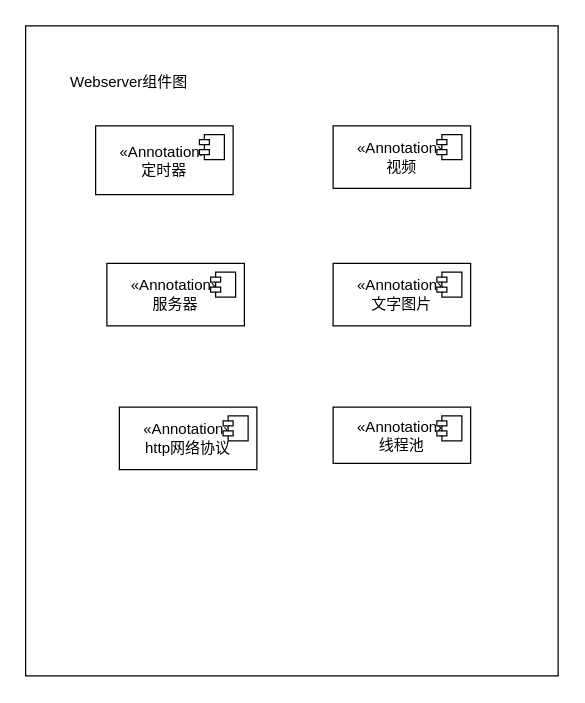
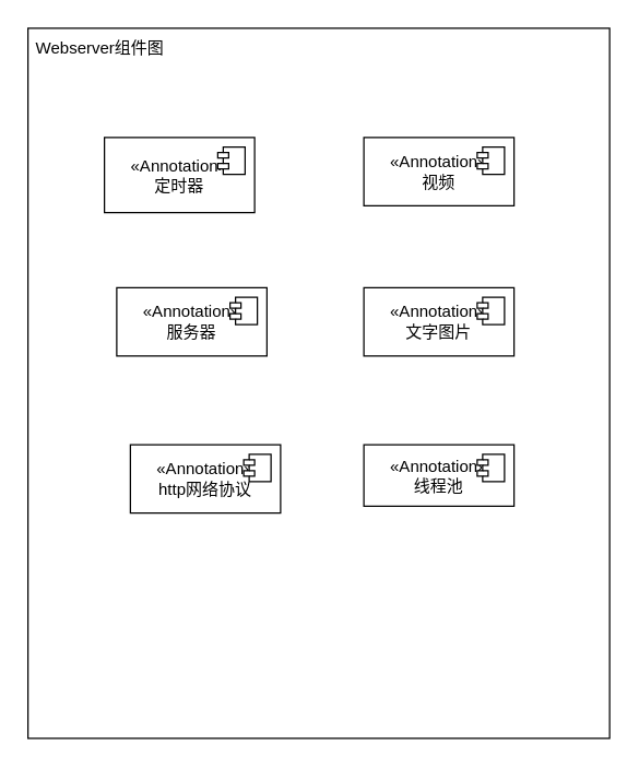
  <mxCell id="0" />
  <mxCell id="1" parent="0" />
  <mxCell id="2" value="" style="rounded=0;whiteSpace=wrap;html=1;" vertex="1" parent="1"><mxGeometry x="20" y="20" width="426" height="520" as="geometry" /></mxCell>
  <mxCell id="3" value="«Annotation»&lt;div&gt;视频&lt;br&gt;&lt;/div&gt;" style="html=1;dropTarget=0;whiteSpace=wrap;" vertex="1" parent="1"><mxGeometry x="266" y="100" width="110" height="50" as="geometry" /></mxCell>
  <mxCell id="4" value="" style="shape=module;jettyWidth=8;jettyHeight=4;" vertex="1" parent="3"><mxGeometry x="1" width="20" height="20" relative="1" as="geometry"><mxPoint x="-27" y="7" as="offset" /></mxGeometry></mxCell>
  <mxCell id="5" value="«Annotation»&lt;div&gt;文字图片&lt;/div&gt;" style="html=1;dropTarget=0;whiteSpace=wrap;" vertex="1" parent="1"><mxGeometry x="266" y="210" width="110" height="50" as="geometry" /></mxCell>
  <mxCell id="6" value="" style="shape=module;jettyWidth=8;jettyHeight=4;" vertex="1" parent="5"><mxGeometry x="1" width="20" height="20" relative="1" as="geometry"><mxPoint x="-27" y="7" as="offset" /></mxGeometry></mxCell>
- <mxCell id="7" value="Webserver组件图" style="text;html=1;align=center;verticalAlign=middle;whiteSpace=wrap;rounded=0;" vertex="1" parent="1"><mxGeometry x="50" y="50" width="106" height="30" as="geometry" /></mxCell>
+ <mxCell id="7" value="Webserver组件图" style="text;html=1;align=center;verticalAlign=middle;whiteSpace=wrap;rounded=0;" vertex="1" parent="1"><mxGeometry x="20" y="20" width="106" height="30" as="geometry" /></mxCell>
  <mxCell id="8" value="«Annotation»&lt;br&gt;&lt;div&gt;线程池&lt;/div&gt;" style="html=1;dropTarget=0;whiteSpace=wrap;" vertex="1" parent="1"><mxGeometry x="266" y="325" width="110" height="45" as="geometry" /></mxCell>
  <mxCell id="9" value="" style="shape=module;jettyWidth=8;jettyHeight=4;" vertex="1" parent="8"><mxGeometry x="1" width="20" height="20" relative="1" as="geometry"><mxPoint x="-27" y="7" as="offset" /></mxGeometry></mxCell>
  <mxCell id="10" value="«Annotation»&lt;div&gt;定时器&lt;/div&gt;" style="html=1;dropTarget=0;whiteSpace=wrap;" vertex="1" parent="1"><mxGeometry x="76" y="100" width="110" height="55" as="geometry" /></mxCell>
  <mxCell id="11" value="" style="shape=module;jettyWidth=8;jettyHeight=4;" vertex="1" parent="10"><mxGeometry x="1" width="20" height="20" relative="1" as="geometry"><mxPoint x="-27" y="7" as="offset" /></mxGeometry></mxCell>
  <mxCell id="12" value="«Annotation»&lt;div&gt;服务器&lt;/div&gt;" style="html=1;dropTarget=0;whiteSpace=wrap;" vertex="1" parent="1"><mxGeometry x="85" y="210" width="110" height="50" as="geometry" /></mxCell>
  <mxCell id="13" value="" style="shape=module;jettyWidth=8;jettyHeight=4;" vertex="1" parent="12"><mxGeometry x="1" width="20" height="20" relative="1" as="geometry"><mxPoint x="-27" y="7" as="offset" /></mxGeometry></mxCell>
  <mxCell id="14" value="«Annotation»&lt;div&gt;http网络协议&lt;/div&gt;" style="html=1;dropTarget=0;whiteSpace=wrap;" vertex="1" parent="1"><mxGeometry x="95" y="325" width="110" height="50" as="geometry" /></mxCell>
  <mxCell id="15" value="" style="shape=module;jettyWidth=8;jettyHeight=4;" vertex="1" parent="14"><mxGeometry x="1" width="20" height="20" relative="1" as="geometry"><mxPoint x="-27" y="7" as="offset" /></mxGeometry></mxCell>
